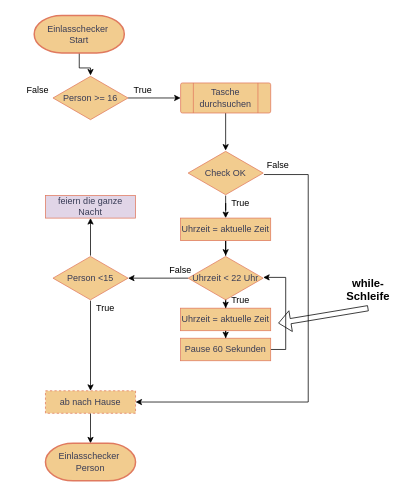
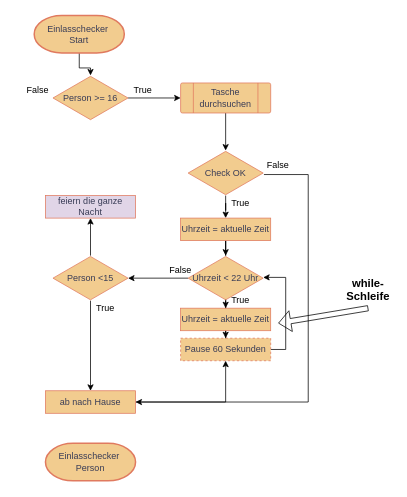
  <mxCell id="0" />
  <mxCell id="1" parent="0" />
  <mxCell id="2" style="edgeStyle=orthogonalEdgeStyle;rounded=0;orthogonalLoop=1;jettySize=auto;html=1;" edge="1" parent="1" source="3" target="5"><mxGeometry relative="1" as="geometry" /></mxCell>
  <mxCell id="3" value="Einlasschecker&amp;nbsp;&lt;br&gt;Start" style="strokeWidth=2;html=1;shape=mxgraph.flowchart.terminator;whiteSpace=wrap;labelBackgroundColor=none;fillColor=#F2CC8F;strokeColor=#E07A5F;fontColor=#393C56;" vertex="1" parent="1"><mxGeometry x="45" y="20" width="120" height="50" as="geometry" /></mxCell>
  <mxCell id="4" style="edgeStyle=orthogonalEdgeStyle;rounded=0;orthogonalLoop=1;jettySize=auto;html=1;" edge="1" parent="1" source="5" target="7"><mxGeometry relative="1" as="geometry" /></mxCell>
  <mxCell id="5" value="Person &amp;gt;= 16" style="html=1;whiteSpace=wrap;aspect=fixed;shape=isoRectangle;strokeColor=#E07A5F;fontSize=12;fontColor=#393C56;fillColor=#F2CC8F;" vertex="1" parent="1"><mxGeometry x="70" y="100" width="100" height="60" as="geometry" /></mxCell>
  <mxCell id="6" style="edgeStyle=orthogonalEdgeStyle;rounded=0;orthogonalLoop=1;jettySize=auto;html=1;" edge="1" parent="1" source="7" target="10"><mxGeometry relative="1" as="geometry" /></mxCell>
  <mxCell id="7" value="Tasche durchsuchen" style="verticalLabelPosition=middle;verticalAlign=middle;html=1;shape=process;whiteSpace=wrap;rounded=1;size=0.14;arcSize=6;strokeColor=#E07A5F;fontSize=12;fontColor=#393C56;fillColor=#F2CC8F;labelPosition=center;align=center;" vertex="1" parent="1"><mxGeometry x="240" y="110" width="120" height="40" as="geometry" /></mxCell>
  <mxCell id="8" style="edgeStyle=orthogonalEdgeStyle;rounded=0;orthogonalLoop=1;jettySize=auto;html=1;" edge="1" parent="1" source="10" target="16"><mxGeometry relative="1" as="geometry" /></mxCell>
  <mxCell id="9" style="edgeStyle=orthogonalEdgeStyle;rounded=0;orthogonalLoop=1;jettySize=auto;html=1;entryX=1;entryY=0.5;entryDx=0;entryDy=0;exitX=1.01;exitY=0.533;exitDx=0;exitDy=0;exitPerimeter=0;" edge="1" parent="1" source="10" target="28"><mxGeometry relative="1" as="geometry"><Array as="points"><mxPoint x="410" y="232" /><mxPoint x="410" y="535" /></Array></mxGeometry></mxCell>
  <mxCell id="10" value="Check OK" style="html=1;whiteSpace=wrap;aspect=fixed;shape=isoRectangle;strokeColor=#E07A5F;fontSize=12;fontColor=#393C56;fillColor=#F2CC8F;" vertex="1" parent="1"><mxGeometry x="250" y="200" width="100" height="60" as="geometry" /></mxCell>
  <mxCell id="11" value="True" style="text;html=1;strokeColor=none;fillColor=none;align=center;verticalAlign=middle;whiteSpace=wrap;rounded=0;" vertex="1" parent="1"><mxGeometry x="170" y="110" width="40" height="20" as="geometry" /></mxCell>
  <mxCell id="12" style="edgeStyle=orthogonalEdgeStyle;rounded=0;orthogonalLoop=1;jettySize=auto;html=1;entryX=0.5;entryY=0;entryDx=0;entryDy=0;" edge="1" parent="1" source="14" target="19"><mxGeometry relative="1" as="geometry" /></mxCell>
  <mxCell id="13" style="edgeStyle=orthogonalEdgeStyle;rounded=0;orthogonalLoop=1;jettySize=auto;html=1;" edge="1" parent="1" source="14" target="25"><mxGeometry relative="1" as="geometry" /></mxCell>
  <mxCell id="14" value="Uhrzeit &amp;lt; 22 Uhr" style="html=1;whiteSpace=wrap;aspect=fixed;shape=isoRectangle;strokeColor=#E07A5F;fontSize=12;fontColor=#393C56;fillColor=#F2CC8F;" vertex="1" parent="1"><mxGeometry x="250" y="340" width="100" height="60" as="geometry" /></mxCell>
  <mxCell id="15" style="edgeStyle=orthogonalEdgeStyle;rounded=0;orthogonalLoop=1;jettySize=auto;html=1;" edge="1" parent="1" source="16" target="14"><mxGeometry relative="1" as="geometry" /></mxCell>
  <mxCell id="16" value="Uhrzeit = aktuelle Zeit" style="rounded=0;whiteSpace=wrap;html=1;strokeColor=#E07A5F;fontSize=12;fontColor=#393C56;fillColor=#F2CC8F;" vertex="1" parent="1"><mxGeometry x="240" y="290" width="120" height="30" as="geometry" /></mxCell>
  <mxCell id="17" value="True" style="text;html=1;strokeColor=none;fillColor=none;align=center;verticalAlign=middle;whiteSpace=wrap;rounded=0;" vertex="1" parent="1"><mxGeometry x="300" y="260" width="40" height="20" as="geometry" /></mxCell>
  <mxCell id="18" style="edgeStyle=orthogonalEdgeStyle;rounded=0;orthogonalLoop=1;jettySize=auto;html=1;entryX=0.5;entryY=0;entryDx=0;entryDy=0;" edge="1" parent="1" source="19" target="21"><mxGeometry relative="1" as="geometry" /></mxCell>
  <mxCell id="19" value="Uhrzeit = aktuelle Zeit" style="rounded=0;whiteSpace=wrap;html=1;strokeColor=#E07A5F;fontSize=12;fontColor=#393C56;fillColor=#F2CC8F;" vertex="1" parent="1"><mxGeometry x="240" y="410" width="120" height="30" as="geometry" /></mxCell>
  <mxCell id="20" style="edgeStyle=orthogonalEdgeStyle;rounded=0;orthogonalLoop=1;jettySize=auto;html=1;entryX=1;entryY=0.483;entryDx=0;entryDy=0;entryPerimeter=0;exitX=1;exitY=0.5;exitDx=0;exitDy=0;" edge="1" parent="1" source="21" target="14"><mxGeometry relative="1" as="geometry" /></mxCell>
- <mxCell id="21" value="Pause 60 Sekunden" style="rounded=0;whiteSpace=wrap;html=1;strokeColor=#E07A5F;fontSize=12;fontColor=#393C56;fillColor=#F2CC8F;" vertex="1" parent="1"><mxGeometry x="240" y="450" width="120" height="30" as="geometry" /></mxCell>
+ <mxCell id="21" value="Pause 60 Sekunden" style="rounded=0;whiteSpace=wrap;html=1;strokeColor=#E07A5F;fontSize=12;fontColor=#393C56;fillColor=#F2CC8F;dashed=1;" vertex="1" parent="1"><mxGeometry x="240" y="450" width="120" height="30" as="geometry" /></mxCell>
  <mxCell id="22" value="True" style="text;html=1;strokeColor=none;fillColor=none;align=center;verticalAlign=middle;whiteSpace=wrap;rounded=0;" vertex="1" parent="1"><mxGeometry x="300" y="390" width="40" height="20" as="geometry" /></mxCell>
  <mxCell id="23" style="edgeStyle=orthogonalEdgeStyle;rounded=0;orthogonalLoop=1;jettySize=auto;html=1;entryX=0.5;entryY=0;entryDx=0;entryDy=0;" edge="1" parent="1" source="25" target="28"><mxGeometry relative="1" as="geometry" /></mxCell>
  <mxCell id="24" style="edgeStyle=orthogonalEdgeStyle;rounded=0;orthogonalLoop=1;jettySize=auto;html=1;entryX=0.5;entryY=1;entryDx=0;entryDy=0;" edge="1" parent="1" source="25" target="33"><mxGeometry relative="1" as="geometry" /></mxCell>
  <mxCell id="25" value="Person &amp;lt;15" style="html=1;whiteSpace=wrap;aspect=fixed;shape=isoRectangle;strokeColor=#E07A5F;fontSize=12;fontColor=#393C56;fillColor=#F2CC8F;" vertex="1" parent="1"><mxGeometry x="70" y="340" width="100" height="60" as="geometry" /></mxCell>
  <mxCell id="26" value="False" style="text;html=1;strokeColor=none;fillColor=none;align=center;verticalAlign=middle;whiteSpace=wrap;rounded=0;" vertex="1" parent="1"><mxGeometry x="210" y="350" width="60" height="20" as="geometry" /></mxCell>
- <mxCell id="27" style="edgeStyle=orthogonalEdgeStyle;rounded=0;orthogonalLoop=1;jettySize=auto;html=1;entryX=0.5;entryY=0;entryDx=0;entryDy=0;entryPerimeter=0;" edge="1" parent="1" source="28" target="31"><mxGeometry relative="1" as="geometry" /></mxCell>
- <mxCell id="28" value="ab nach Hause" style="rounded=0;whiteSpace=wrap;html=1;strokeColor=#E07A5F;fontSize=12;fontColor=#393C56;fillColor=#F2CC8F;dashed=1;" vertex="1" parent="1"><mxGeometry x="60" y="520" width="120" height="30" as="geometry" /></mxCell>
+ <mxCell id="27" style="edgeStyle=orthogonalEdgeStyle;rounded=0;orthogonalLoop=1;jettySize=auto;html=1;" edge="1" parent="1" source="28" target="21"><mxGeometry relative="1" as="geometry" /></mxCell>
+ <mxCell id="28" value="ab nach Hause" style="rounded=0;whiteSpace=wrap;html=1;strokeColor=#E07A5F;fontSize=12;fontColor=#393C56;fillColor=#F2CC8F;" vertex="1" parent="1"><mxGeometry x="60" y="520" width="120" height="30" as="geometry" /></mxCell>
  <mxCell id="29" value="False" style="text;html=1;strokeColor=none;fillColor=none;align=center;verticalAlign=middle;whiteSpace=wrap;rounded=0;" vertex="1" parent="1"><mxGeometry x="20" y="110" width="60" height="20" as="geometry" /></mxCell>
  <mxCell id="30" value="True" style="text;html=1;strokeColor=none;fillColor=none;align=center;verticalAlign=middle;whiteSpace=wrap;rounded=0;" vertex="1" parent="1"><mxGeometry x="120" y="400" width="40" height="20" as="geometry" /></mxCell>
  <mxCell id="31" value="Einlasschecker&amp;nbsp;&lt;br&gt;Person" style="strokeWidth=2;html=1;shape=mxgraph.flowchart.terminator;whiteSpace=wrap;labelBackgroundColor=none;fillColor=#F2CC8F;strokeColor=#E07A5F;fontColor=#393C56;" vertex="1" parent="1"><mxGeometry x="60" y="590" width="120" height="50" as="geometry" /></mxCell>
  <mxCell id="32" value="False" style="text;html=1;strokeColor=none;fillColor=none;align=center;verticalAlign=middle;whiteSpace=wrap;rounded=0;" vertex="1" parent="1"><mxGeometry x="340" y="210" width="60" height="20" as="geometry" /></mxCell>
  <mxCell id="33" value="feiern die ganze Nacht" style="rounded=0;whiteSpace=wrap;html=1;strokeColor=#E07A5F;fontSize=12;fontColor=#393C56;fillColor=#e1d5e7;" vertex="1" parent="1"><mxGeometry x="60" y="260" width="120" height="30" as="geometry" /></mxCell>
  <mxCell id="34" value="" style="shape=flexArrow;endArrow=classic;html=1;rounded=0;width=7;endSize=5.09;" edge="1" parent="1"><mxGeometry width="50" height="50" relative="1" as="geometry"><mxPoint x="490" y="410" as="sourcePoint" /><mxPoint x="370" y="430" as="targetPoint" /></mxGeometry></mxCell>
  <mxCell id="35" value="while-Schleife" style="text;html=1;strokeColor=none;fillColor=none;align=center;verticalAlign=middle;whiteSpace=wrap;rounded=0;fontStyle=1;fontSize=15;" vertex="1" parent="1"><mxGeometry x="460" y="370" width="60" height="30" as="geometry" /></mxCell>
